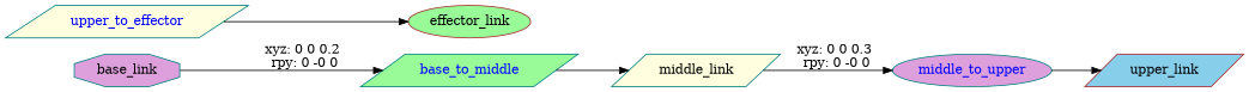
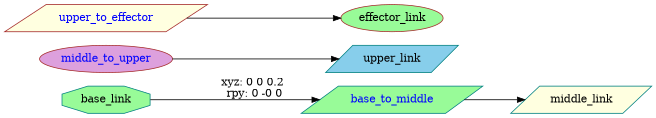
  digraph {
    rankdir=LR
    node [color=teal fillcolor=plum shape=parallelogram style=filled]
-   n1 [label=base_link shape=octagon]
+   n1 [fillcolor=palegreen label=base_link shape=octagon]
    base_to_middle [fillcolor=palegreen fontcolor=blue]
    n3 [fillcolor=lightyellow label=middle_link]
-   middle_to_upper [fontcolor=blue shape=ellipse]
-   n5 [color=brown fillcolor=skyblue label=upper_link]
-   upper_to_effector [fillcolor=lightyellow fontcolor=blue]
+   middle_to_upper [color=brown fontcolor=blue shape=ellipse]
+   n5 [fillcolor=skyblue label=upper_link]
+   upper_to_effector [color=brown fillcolor=lightyellow fontcolor=blue]
    n7 [color=brown fillcolor=palegreen label=effector_link shape=ellipse]
    n1 -> base_to_middle [label="xyz: 0 0 0.2 \nrpy: 0 -0 0"]
    base_to_middle -> n3
-   n3 -> middle_to_upper [label="xyz: 0 0 0.3 \nrpy: 0 -0 0"]
    middle_to_upper -> n5
    upper_to_effector -> n7
  }
